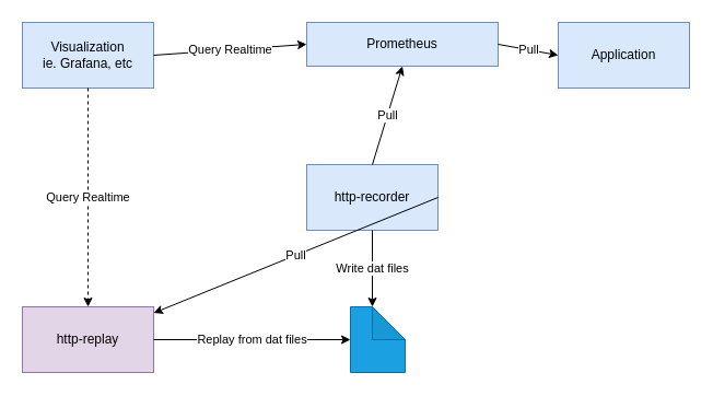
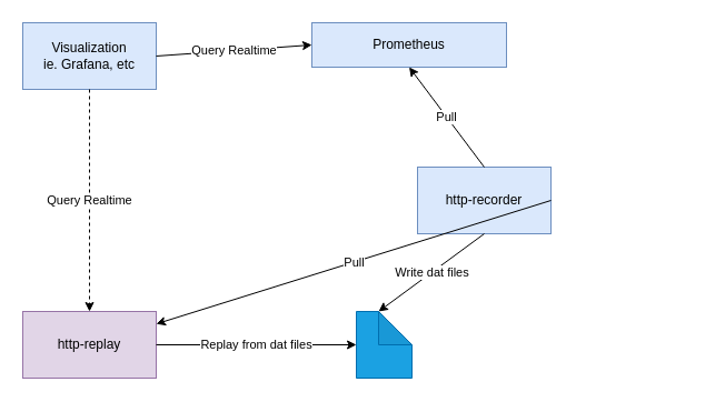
  <mxCell id="0" />
  <mxCell id="1" parent="0" />
- <mxCell id="2" value="Application" style="rounded=0;whiteSpace=wrap;html=1;fillColor=#dae8fc;strokeColor=#6c8ebf;" parent="1" vertex="1"><mxGeometry x="510" y="20" width="120" height="60" as="geometry" /></mxCell>
  <mxCell id="3" value="Prometheus" style="rounded=0;whiteSpace=wrap;html=1;fillColor=#dae8fc;strokeColor=#6c8ebf;" parent="1" vertex="1"><mxGeometry x="280" y="20" width="175" height="40" as="geometry" /></mxCell>
- <mxCell id="4" value="http-recorder" style="rounded=0;whiteSpace=wrap;html=1;fillColor=#dae8fc;strokeColor=#6c8ebf;" parent="1" vertex="1"><mxGeometry x="280" y="150" width="120" height="60" as="geometry" /></mxCell>
- <mxCell id="5" value="Pull" style="endArrow=classic;html=1;entryX=0;entryY=0.5;entryDx=0;entryDy=0;exitX=1;exitY=0.5;exitDx=0;exitDy=0;" parent="1" source="3" target="2" edge="1"><mxGeometry width="50" height="50" relative="1" as="geometry"><mxPoint x="290" y="140" as="sourcePoint" /><mxPoint x="340" y="90" as="targetPoint" /></mxGeometry></mxCell>
+ <mxCell id="4" value="http-recorder" style="rounded=0;whiteSpace=wrap;html=1;fillColor=#dae8fc;strokeColor=#6c8ebf;" parent="1" vertex="1"><mxGeometry x="375" y="150" width="120" height="60" as="geometry" /></mxCell>
  <mxCell id="6" value="Pull" style="endArrow=classic;html=1;entryX=0.5;entryY=1;entryDx=0;entryDy=0;exitX=0.5;exitY=0;exitDx=0;exitDy=0;" parent="1" source="4" target="3" edge="1"><mxGeometry width="50" height="50" relative="1" as="geometry"><mxPoint x="410" y="60" as="sourcePoint" /><mxPoint x="520" y="60" as="targetPoint" /></mxGeometry></mxCell>
  <mxCell id="7" value="" style="shape=note;whiteSpace=wrap;html=1;backgroundOutline=1;darkOpacity=0.05;fillColor=#1ba1e2;strokeColor=#006EAF;fontColor=#ffffff;" parent="1" vertex="1"><mxGeometry x="320" y="280" width="50" height="60" as="geometry" /></mxCell>
  <mxCell id="8" value="Write dat files" style="endArrow=classic;html=1;entryX=0;entryY=0;entryDx=20;entryDy=0;entryPerimeter=0;exitX=0.5;exitY=1;exitDx=0;exitDy=0;" parent="1" source="4" target="7" edge="1"><mxGeometry width="50" height="50" relative="1" as="geometry"><mxPoint x="290" y="140" as="sourcePoint" /><mxPoint x="340" y="90" as="targetPoint" /></mxGeometry></mxCell>
  <mxCell id="9" value="Visualization&lt;br&gt;ie. Grafana, etc" style="rounded=0;whiteSpace=wrap;html=1;fillColor=#dae8fc;strokeColor=#6c8ebf;" parent="1" vertex="1"><mxGeometry x="20" y="20" width="120" height="60" as="geometry" /></mxCell>
  <mxCell id="10" value="Query Realtime" style="endArrow=classic;html=1;exitX=1;exitY=0.5;exitDx=0;exitDy=0;entryX=0;entryY=0.5;entryDx=0;entryDy=0;" parent="1" source="9" target="3" edge="1"><mxGeometry width="50" height="50" relative="1" as="geometry"><mxPoint x="290" y="140" as="sourcePoint" /><mxPoint x="340" y="90" as="targetPoint" /></mxGeometry></mxCell>
  <mxCell id="11" value="Query Realtime" style="endArrow=classic;html=1;entryX=0.5;entryY=0;entryDx=0;entryDy=0;exitX=0.5;exitY=1;exitDx=0;exitDy=0;dashed=1;" parent="1" source="9" target="12" edge="1"><mxGeometry width="50" height="50" relative="1" as="geometry"><mxPoint x="150" y="60" as="sourcePoint" /><mxPoint x="290" y="60" as="targetPoint" /></mxGeometry></mxCell>
  <mxCell id="12" value="http-replay" style="rounded=0;whiteSpace=wrap;html=1;fillColor=#e1d5e7;strokeColor=#9673a6;" parent="1" vertex="1"><mxGeometry x="20" y="280" width="120" height="60" as="geometry" /></mxCell>
  <mxCell id="13" value="Replay from dat files" style="endArrow=classic;html=1;entryX=0;entryY=0.5;entryDx=0;entryDy=0;exitX=1;exitY=0.5;exitDx=0;exitDy=0;entryPerimeter=0;" parent="1" source="12" target="7" edge="1"><mxGeometry width="50" height="50" relative="1" as="geometry"><mxPoint x="90" y="90" as="sourcePoint" /><mxPoint x="90" y="160" as="targetPoint" /></mxGeometry></mxCell>
  <mxCell id="14" value="Pull" style="endArrow=classic;html=1;exitX=1;exitY=0.5;exitDx=0;exitDy=0;" parent="1" source="4" target="12" edge="1"><mxGeometry width="50" height="50" relative="1" as="geometry"><mxPoint x="290" y="230" as="sourcePoint" /><mxPoint x="340" y="180" as="targetPoint" /></mxGeometry></mxCell>
